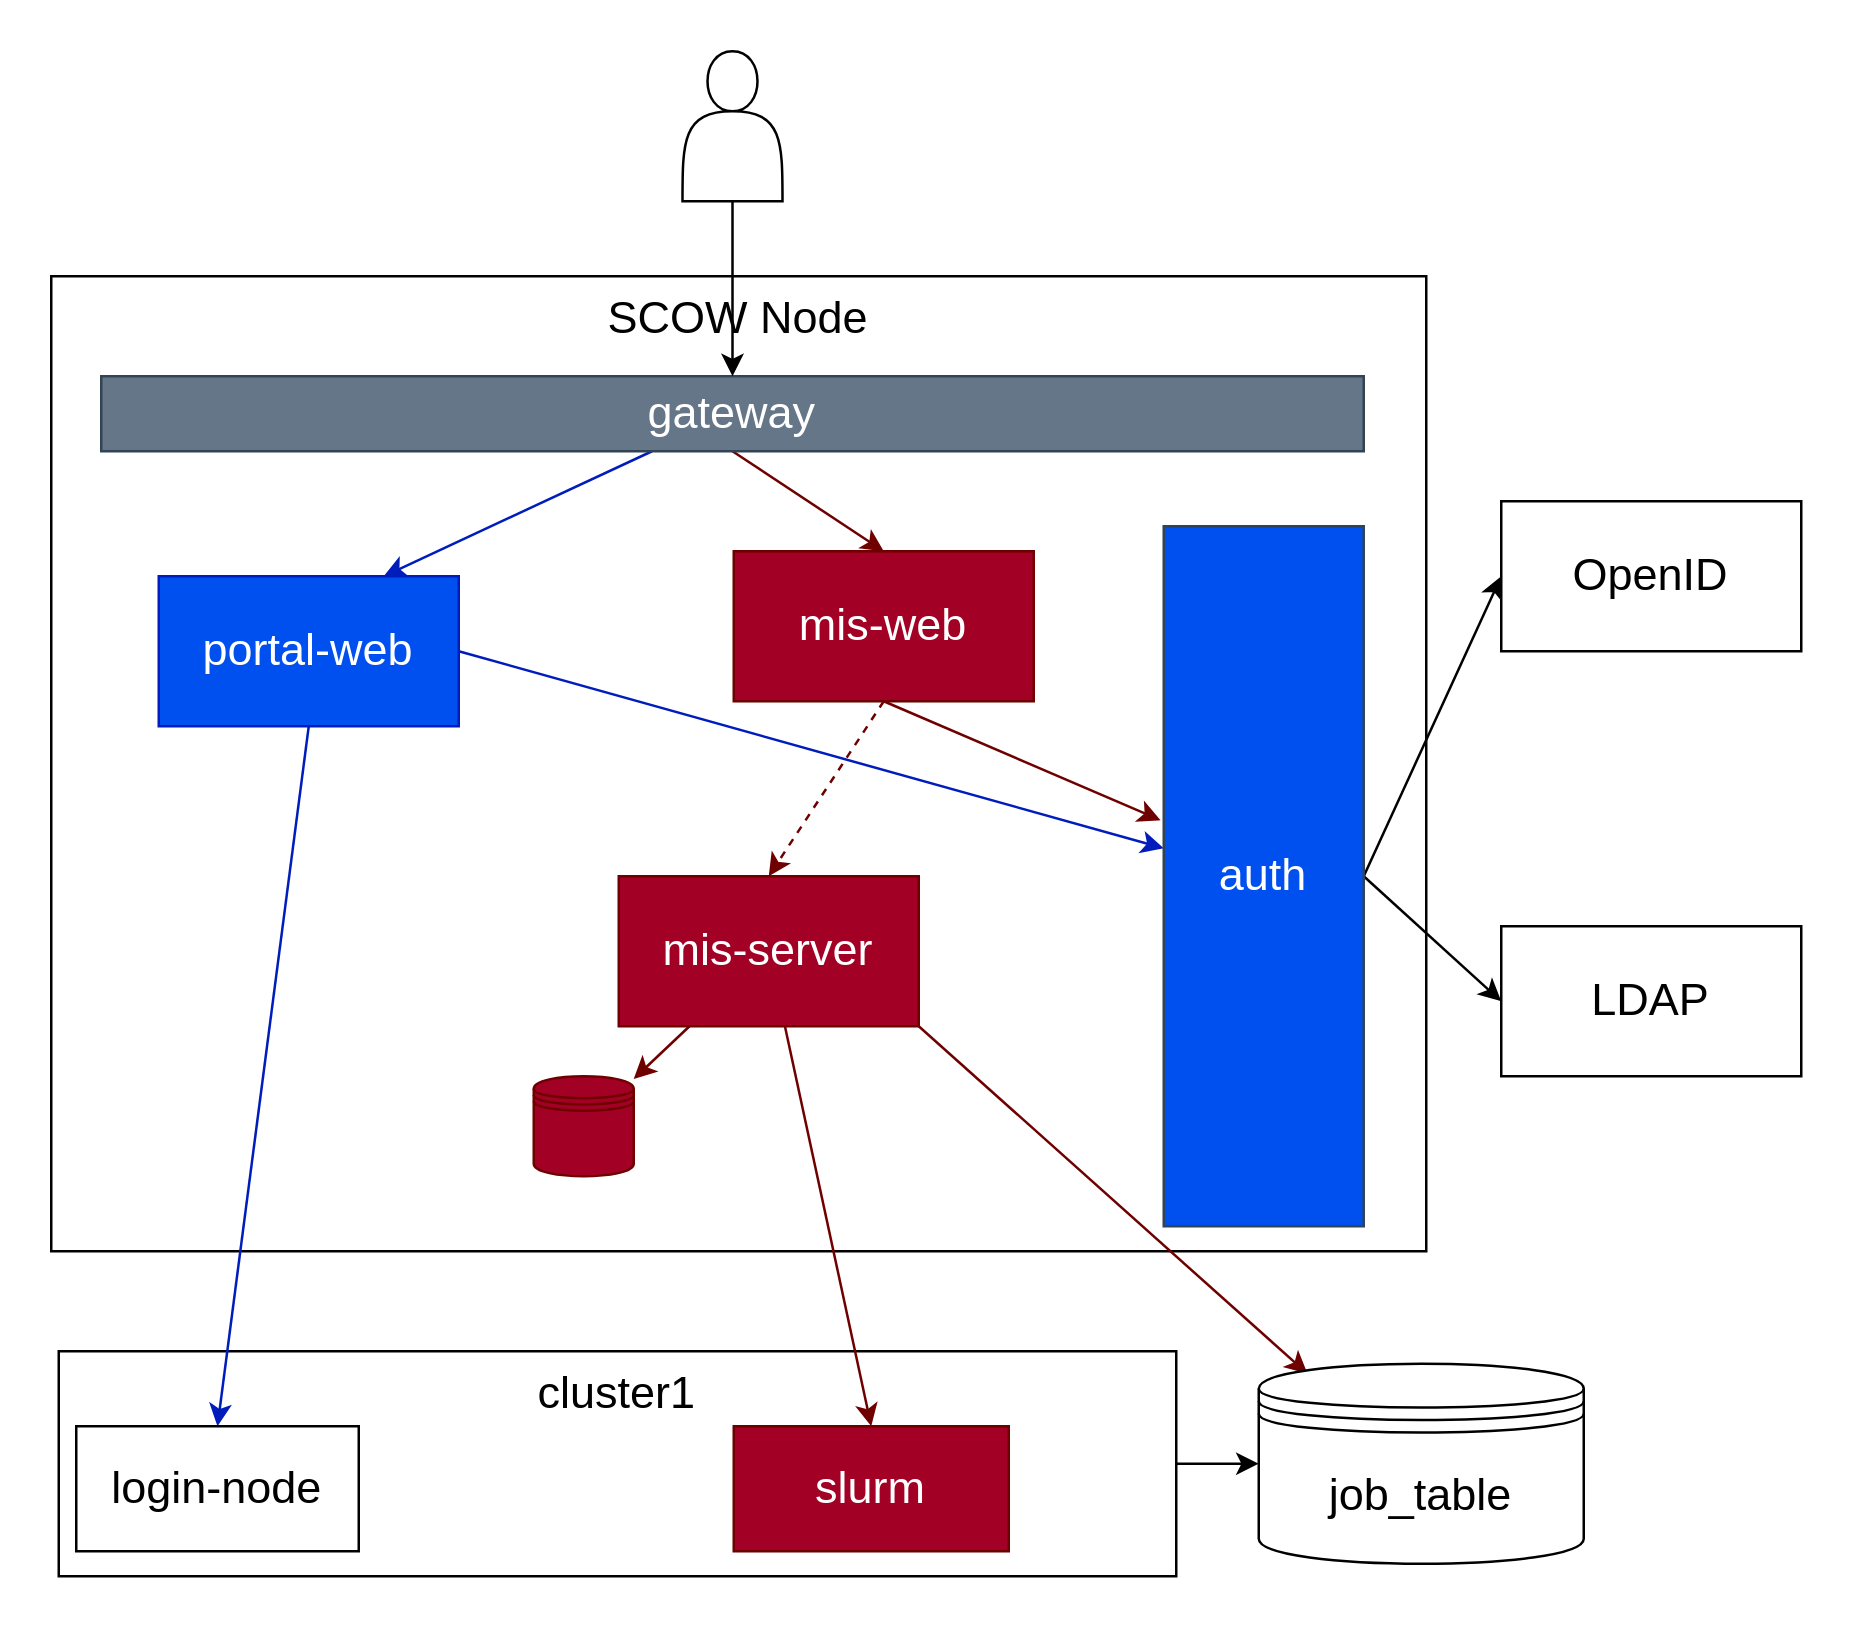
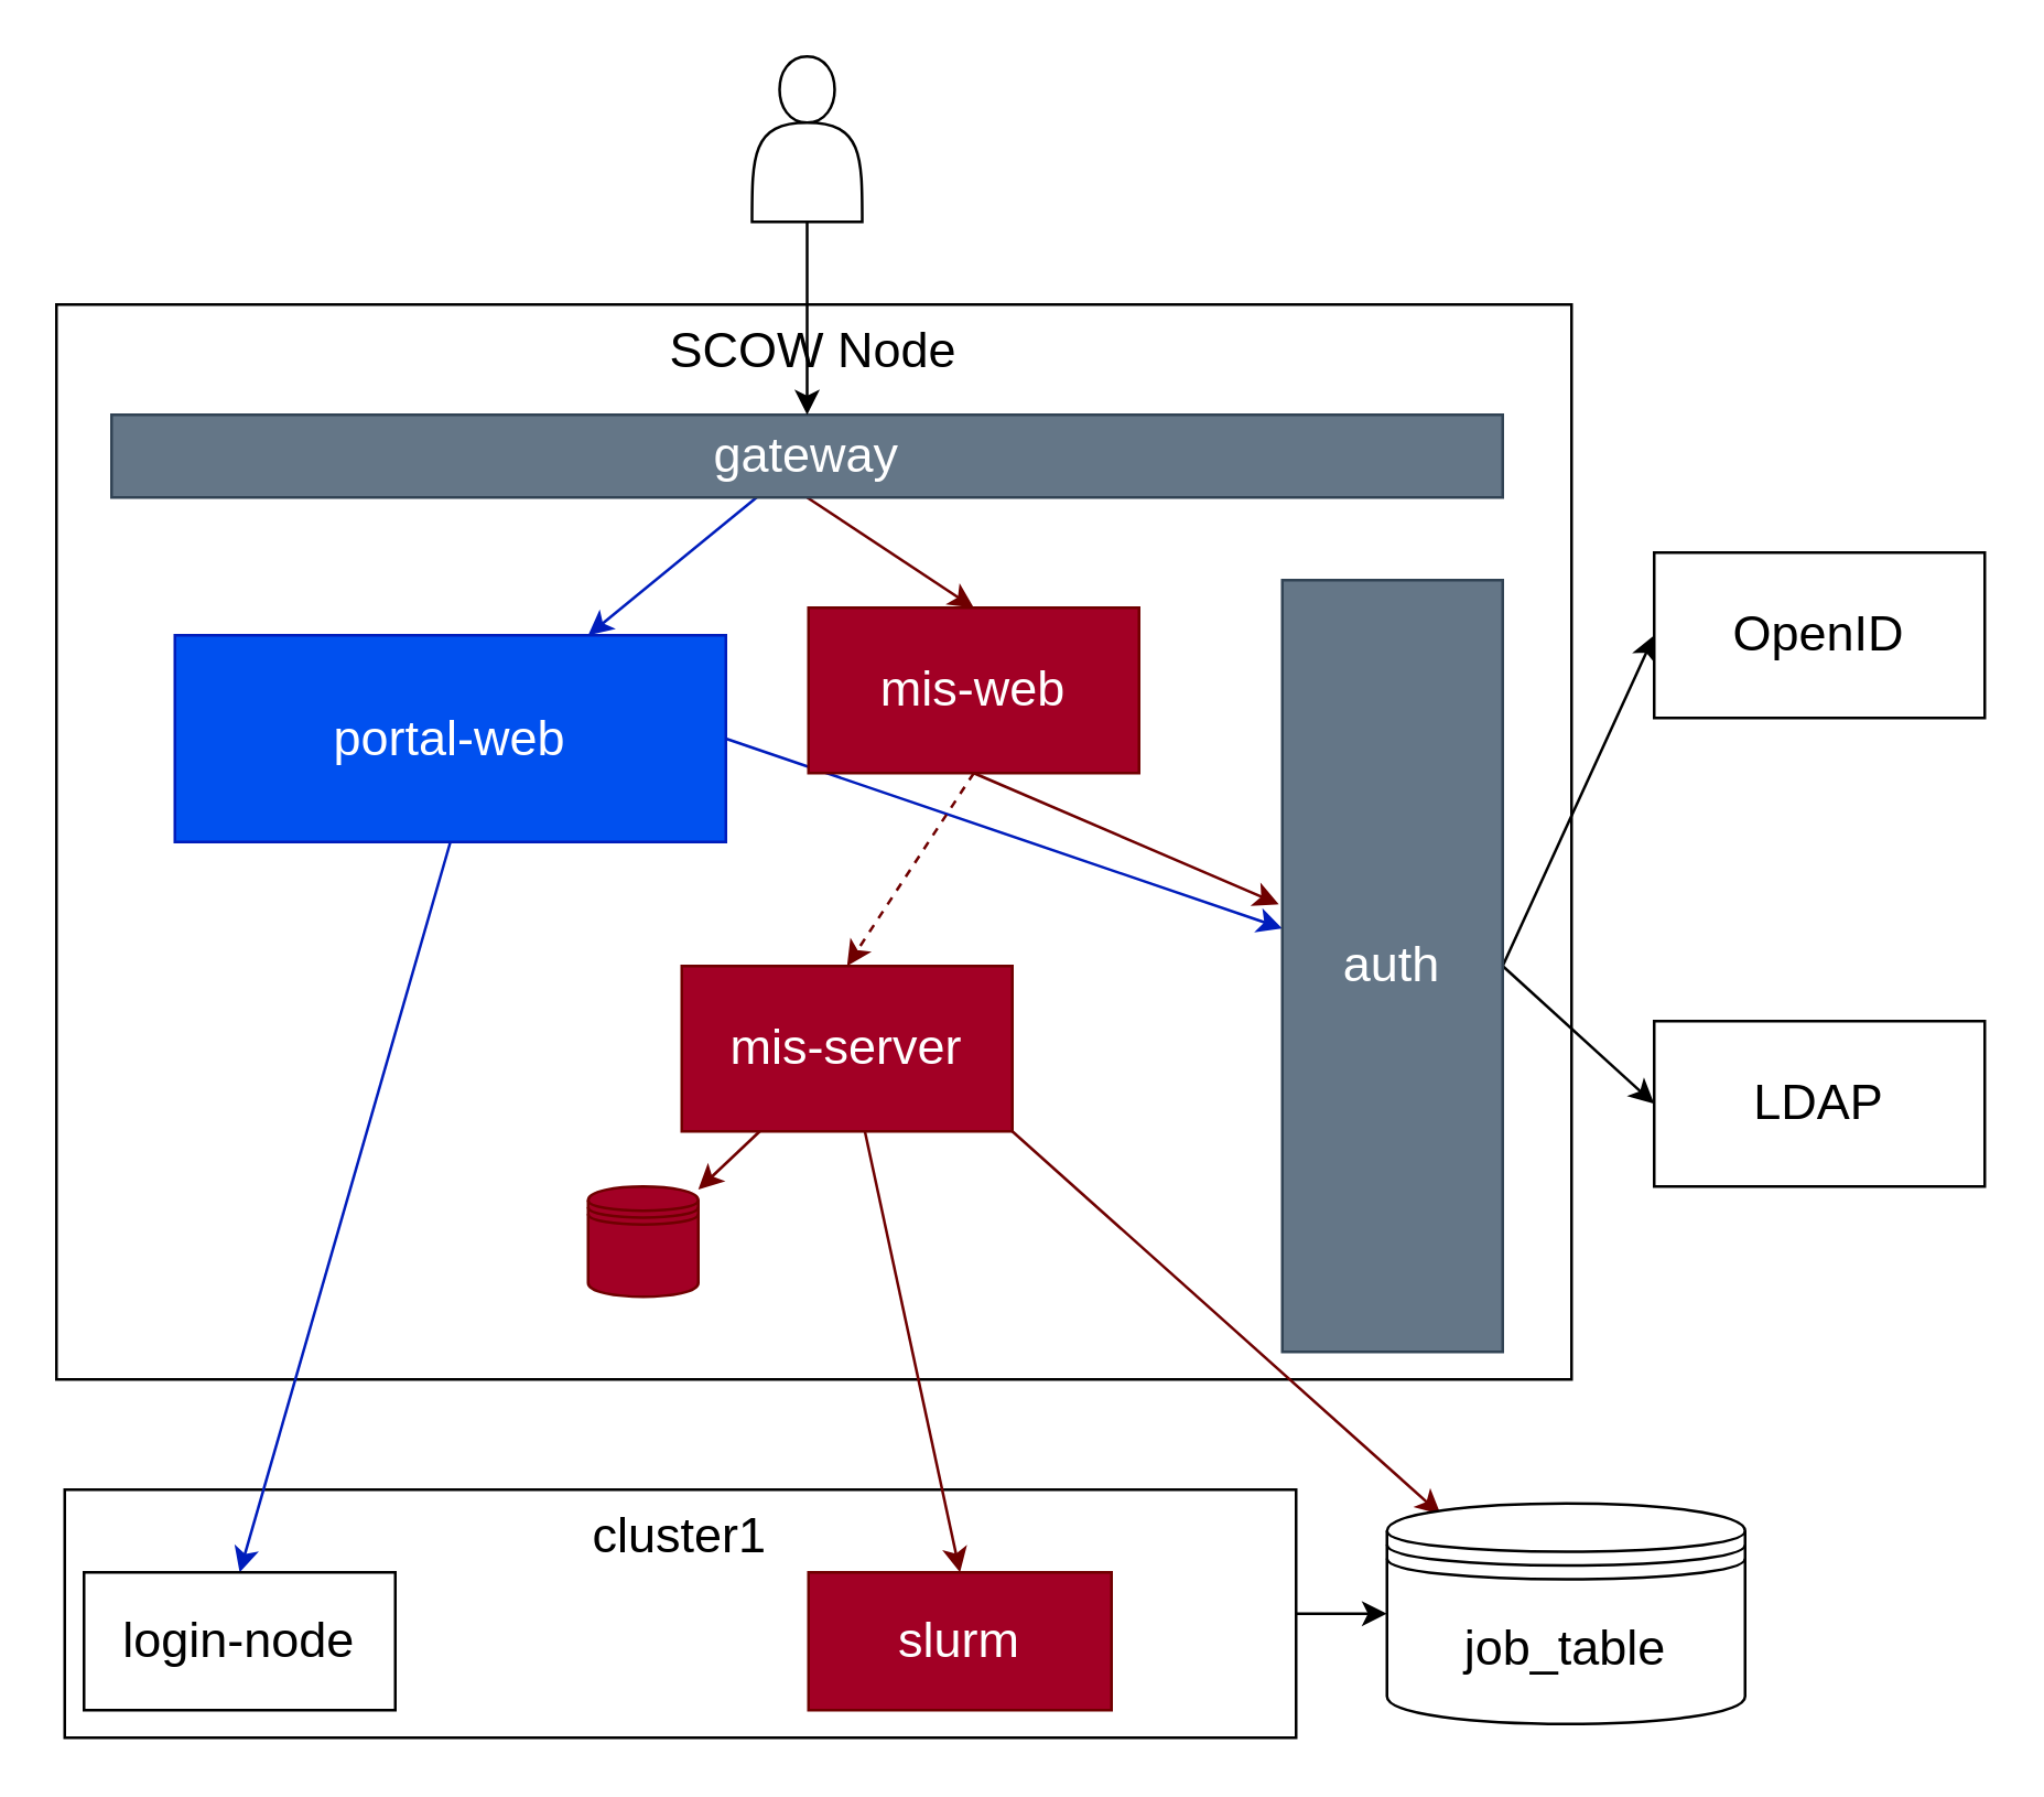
  <mxCell id="0" />
  <mxCell id="1" parent="0" />
  <mxCell id="2" style="edgeStyle=none;html=1;exitX=1;exitY=0.5;exitDx=0;exitDy=0;entryX=0;entryY=0.5;entryDx=0;entryDy=0;fontSize=18;labelBackgroundColor=none;" parent="1" source="3" target="19" edge="1"><mxGeometry relative="1" as="geometry" /></mxCell>
  <mxCell id="3" value="cluster1" style="rounded=0;whiteSpace=wrap;html=1;verticalAlign=top;fontSize=18;fillColor=none;labelBackgroundColor=none;" parent="1" vertex="1"><mxGeometry x="23" y="540" width="447" height="90" as="geometry" /></mxCell>
  <mxCell id="4" value="SCOW Node" style="rounded=0;whiteSpace=wrap;html=1;fillColor=none;verticalAlign=top;fontSize=18;labelBackgroundColor=none;" parent="1" vertex="1"><mxGeometry x="20" y="110" width="550" height="390" as="geometry" /></mxCell>
  <mxCell id="5" style="edgeStyle=none;html=1;exitX=0.5;exitY=1;exitDx=0;exitDy=0;entryX=0.5;entryY=0;entryDx=0;entryDy=0;fillColor=#a20025;strokeColor=#6F0000;labelBackgroundColor=none;" parent="1" source="7" target="24" edge="1"><mxGeometry relative="1" as="geometry" /></mxCell>
  <mxCell id="6" style="edgeStyle=none;html=1;entryX=0.75;entryY=0;entryDx=0;entryDy=0;fillColor=#0050ef;strokeColor=#001DBC;labelBackgroundColor=none;" parent="1" source="7" target="13" edge="1"><mxGeometry relative="1" as="geometry" /></mxCell>
  <mxCell id="7" value="gateway" style="rounded=0;whiteSpace=wrap;html=1;fontSize=18;fillColor=#647687;fontColor=#ffffff;strokeColor=#314354;labelBackgroundColor=none;" parent="1" vertex="1"><mxGeometry x="40" y="150" width="505" height="30" as="geometry" /></mxCell>
  <mxCell id="8" value="" style="edgeStyle=none;html=1;entryX=0.5;entryY=0;entryDx=0;entryDy=0;labelBackgroundColor=none;" parent="1" source="9" target="7" edge="1"><mxGeometry relative="1" as="geometry" /></mxCell>
  <mxCell id="9" value="" style="shape=actor;whiteSpace=wrap;html=1;labelBackgroundColor=none;" parent="1" vertex="1"><mxGeometry x="272.5" y="20" width="40" height="60" as="geometry" /></mxCell>
  <mxCell id="10" style="edgeStyle=none;html=1;entryX=0.15;entryY=0.05;entryDx=0;entryDy=0;fontSize=18;exitX=1;exitY=1;exitDx=0;exitDy=0;fillColor=#a20025;strokeColor=#6F0000;entryPerimeter=0;labelBackgroundColor=none;" parent="1" source="15" target="19" edge="1"><mxGeometry relative="1" as="geometry"><mxPoint x="20" y="320" as="targetPoint" /></mxGeometry></mxCell>
  <mxCell id="11" style="edgeStyle=none;html=1;exitX=1;exitY=0.5;exitDx=0;exitDy=0;fillColor=#0050ef;strokeColor=#001DBC;labelBackgroundColor=none;" parent="1" source="13" target="18" edge="1"><mxGeometry relative="1" as="geometry" /></mxCell>
  <mxCell id="12" style="edgeStyle=none;html=1;exitX=0.5;exitY=1;exitDx=0;exitDy=0;entryX=0.5;entryY=0;entryDx=0;entryDy=0;fontSize=18;fillColor=#0050ef;strokeColor=#001DBC;labelBackgroundColor=none;" parent="1" source="13" target="28" edge="1"><mxGeometry relative="1" as="geometry" /></mxCell>
- <mxCell id="13" value="portal-web" style="whiteSpace=wrap;html=1;fontSize=18;fillColor=#0050ef;fontColor=#ffffff;strokeColor=#001DBC;labelBackgroundColor=none;" parent="1" vertex="1"><mxGeometry x="63" y="230" width="120" height="60" as="geometry" /></mxCell>
+ <mxCell id="13" value="portal-web" style="whiteSpace=wrap;html=1;fontSize=18;fillColor=#0050ef;fontColor=#ffffff;strokeColor=#001DBC;labelBackgroundColor=none;" parent="1" vertex="1"><mxGeometry x="63" y="230" width="200" height="75" as="geometry" /></mxCell>
  <mxCell id="14" style="edgeStyle=none;html=1;fontSize=18;fillColor=#a20025;strokeColor=#6F0000;labelBackgroundColor=none;" parent="1" source="15" target="25" edge="1"><mxGeometry relative="1" as="geometry" /></mxCell>
  <mxCell id="15" value="&lt;span style=&quot;font-size: 18px&quot;&gt;mis-server&lt;br&gt;&lt;/span&gt;" style="whiteSpace=wrap;html=1;fillColor=#a20025;fontColor=#ffffff;strokeColor=#6F0000;labelBackgroundColor=none;" parent="1" vertex="1"><mxGeometry x="247" y="350" width="120" height="60" as="geometry" /></mxCell>
  <mxCell id="16" style="edgeStyle=none;html=1;entryX=0;entryY=0.5;entryDx=0;entryDy=0;fontSize=18;exitX=1;exitY=0.5;exitDx=0;exitDy=0;labelBackgroundColor=none;" parent="1" source="18" target="21" edge="1"><mxGeometry relative="1" as="geometry" /></mxCell>
  <mxCell id="17" style="edgeStyle=none;html=1;exitX=1;exitY=0.5;exitDx=0;exitDy=0;entryX=0;entryY=0.5;entryDx=0;entryDy=0;fontSize=18;labelBackgroundColor=none;" parent="1" source="18" target="20" edge="1"><mxGeometry relative="1" as="geometry" /></mxCell>
- <mxCell id="18" value="auth" style="whiteSpace=wrap;html=1;fontSize=18;fillColor=#0050ef;fontColor=#ffffff;strokeColor=#314354;labelBackgroundColor=none;" parent="1" vertex="1"><mxGeometry x="465" y="210" width="80" height="280" as="geometry" /></mxCell>
+ <mxCell id="18" value="auth" style="whiteSpace=wrap;html=1;fontSize=18;fillColor=#647687;fontColor=#ffffff;strokeColor=#314354;labelBackgroundColor=none;" parent="1" vertex="1"><mxGeometry x="465" y="210" width="80" height="280" as="geometry" /></mxCell>
  <mxCell id="19" value="job_table" style="shape=datastore;whiteSpace=wrap;html=1;fontSize=18;labelBackgroundColor=none;" parent="1" vertex="1"><mxGeometry x="503" y="545" width="130" height="80" as="geometry" /></mxCell>
  <mxCell id="20" value="LDAP" style="whiteSpace=wrap;html=1;fontSize=18;labelBackgroundColor=none;" parent="1" vertex="1"><mxGeometry x="600" y="370" width="120" height="60" as="geometry" /></mxCell>
  <mxCell id="21" value="&lt;span style=&quot;font-size: 18px&quot;&gt;OpenID&lt;/span&gt;" style="whiteSpace=wrap;html=1;labelBackgroundColor=none;" parent="1" vertex="1"><mxGeometry x="600" y="200" width="120" height="60" as="geometry" /></mxCell>
  <mxCell id="22" style="edgeStyle=none;html=1;exitX=0.5;exitY=1;exitDx=0;exitDy=0;entryX=-0.016;entryY=0.42;entryDx=0;entryDy=0;entryPerimeter=0;fillColor=#a20025;strokeColor=#6F0000;labelBackgroundColor=none;" parent="1" source="24" target="18" edge="1"><mxGeometry relative="1" as="geometry" /></mxCell>
  <mxCell id="23" style="edgeStyle=none;html=1;exitX=0.5;exitY=1;exitDx=0;exitDy=0;entryX=0.5;entryY=0;entryDx=0;entryDy=0;fontSize=18;fillColor=#a20025;strokeColor=#6F0000;labelBackgroundColor=none;dashed=1;" parent="1" source="24" target="15" edge="1"><mxGeometry relative="1" as="geometry" /></mxCell>
  <mxCell id="24" value="mis-web" style="whiteSpace=wrap;html=1;fontSize=18;fillColor=#a20025;fontColor=#ffffff;strokeColor=#6F0000;labelBackgroundColor=none;" parent="1" vertex="1"><mxGeometry x="293" y="220" width="120" height="60" as="geometry" /></mxCell>
  <mxCell id="25" value="" style="shape=datastore;whiteSpace=wrap;html=1;fontSize=18;fillColor=#a20025;fontColor=#ffffff;strokeColor=#6F0000;labelBackgroundColor=none;" parent="1" vertex="1"><mxGeometry x="213" y="430" width="40" height="40" as="geometry" /></mxCell>
  <mxCell id="26" value="slurm" style="rounded=0;whiteSpace=wrap;html=1;fontSize=18;fillColor=#a20025;fontColor=#ffffff;strokeColor=#6F0000;labelBackgroundColor=none;" parent="1" vertex="1"><mxGeometry x="293" y="570" width="110" height="50" as="geometry" /></mxCell>
  <mxCell id="27" style="edgeStyle=none;html=1;fontSize=18;entryX=0.5;entryY=0;entryDx=0;entryDy=0;fillColor=#a20025;strokeColor=#6F0000;labelBackgroundColor=none;" parent="1" source="15" target="26" edge="1"><mxGeometry relative="1" as="geometry"><mxPoint x="202.282" y="531.784" as="targetPoint" /><mxPoint x="344.25" y="480" as="sourcePoint" /></mxGeometry></mxCell>
  <mxCell id="28" value="login-node" style="rounded=0;whiteSpace=wrap;html=1;fontSize=18;labelBackgroundColor=none;" parent="1" vertex="1"><mxGeometry x="30" y="570" width="113" height="50" as="geometry" /></mxCell>
